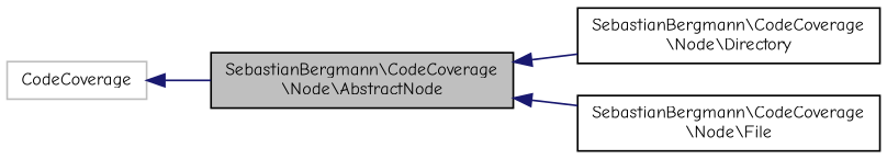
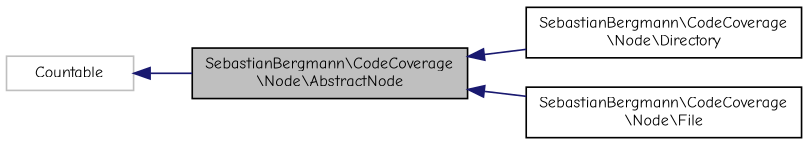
  digraph {
    rankdir=LR
    fontname="Comic Neue"
    node [color=black fillcolor=white fontname="Comic Neue" fontsize=10 shape=record style=filled]
    edge [color=midnightblue dir=back fontname="Comic Neue" fontsize=10 labelfontname=Helvetica labelfontsize=10 style=solid]
    Node0 [fillcolor=grey75 fontcolor=black height=0.2 label="SebastianBergmann\\CodeCoverage\l\\Node\\AbstractNode" width=0.4]
    Node2 [height=0.2 label="SebastianBergmann\\CodeCoverage\l\\Node\\Directory" width=0.4]
    Node3 [height=0.2 label="SebastianBergmann\\CodeCoverage\l\\Node\\File" width=0.4]
-   n4 [color=grey75 height=0.2 label=CodeCoverage width=0.4]
+   n4 [color=grey75 height=0.2 label=Countable width=0.4]
    Node0 -> Node2
    Node0 -> Node3
    n4 -> Node0
  }
